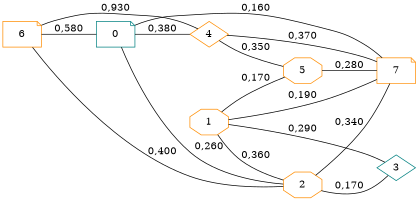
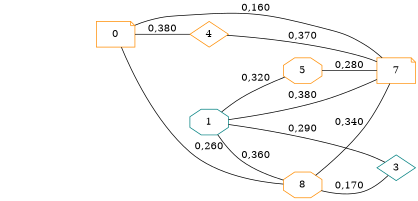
  graph {
    rankdir=LR
    node [color=darkorange shape=note]
-   0 [color=teal]
-   6
-   2 [shape=octagon]
+   0
+   2 [shape=octagon label=8]
    4 [shape=diamond]
    7
    3 [color=teal shape=diamond]
    5 [shape=octagon]
-   1 [shape=octagon]
+   1 [color=teal shape=octagon]
    0 -- 2 [label="0,260"]
    0 -- 4 [label="0,380"]
    0 -- 7 [label="0,160"]
-   6 -- 0 [label="0,580"]
-   6 -- 2 [label="0,400"]
-   6 -- 4 [label="0,930"]
    2 -- 7 [label="0,340"]
    2 -- 3 [label="0,170"]
    4 -- 7 [label="0,370"]
-   4 -- 5 [label="0,350"]
    5 -- 7 [label="0,280"]
    1 -- 2 [label="0,360"]
-   1 -- 7 [label="0,190"]
+   1 -- 7 [label="0,380"]
    1 -- 3 [label="0,290"]
-   1 -- 5 [label="0,170"]
+   1 -- 5 [label="0,320"]
  }
